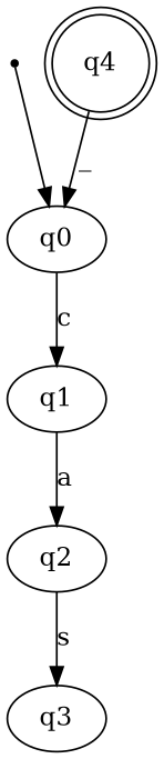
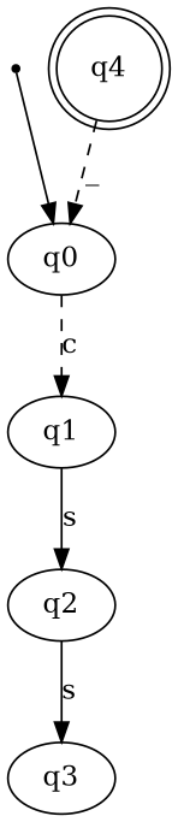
  digraph {
    edge [style=solid]
    inic [shape=point]
    q0
    q1
    q2
    q3
    q4 [shape=doublecircle]
    inic -> q0
-   q0 -> q1 [label=c]
-   q1 -> q2 [label=a]
+   q0 -> q1 [label=c style=dashed]
+   q1 -> q2 [label=s]
    q2 -> q3 [label=s]
-   q4 -> q0 [label=_]
+   q4 -> q0 [label=_ style=dashed]
  }
